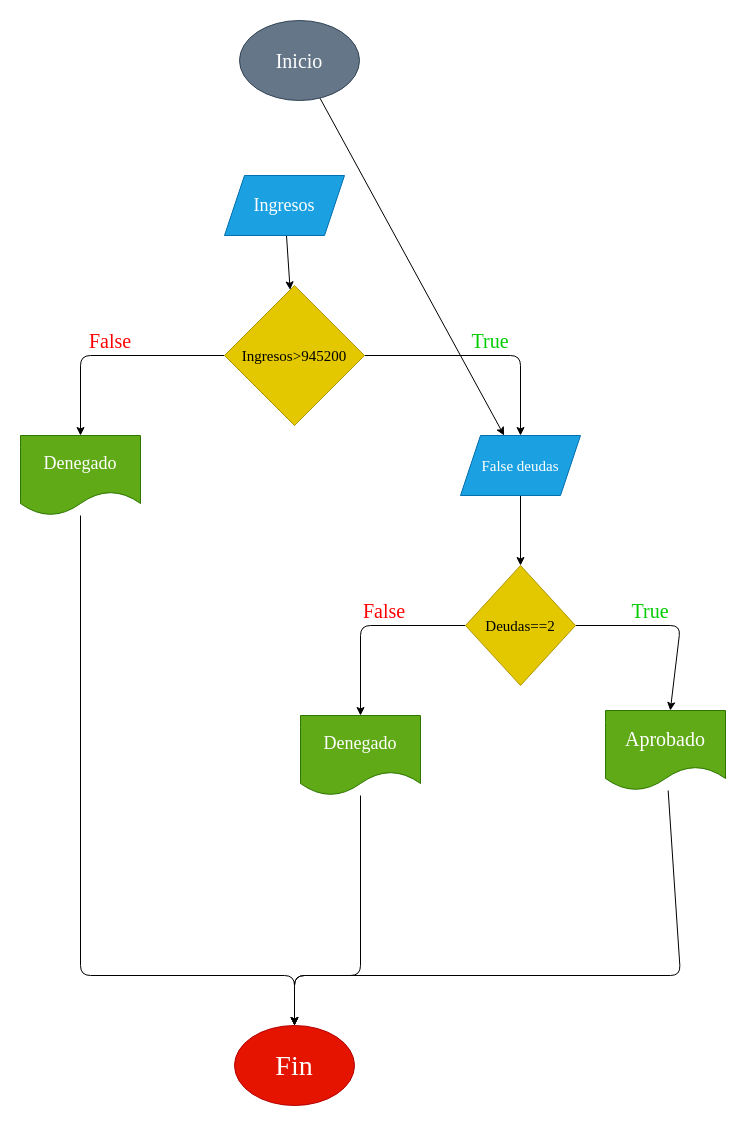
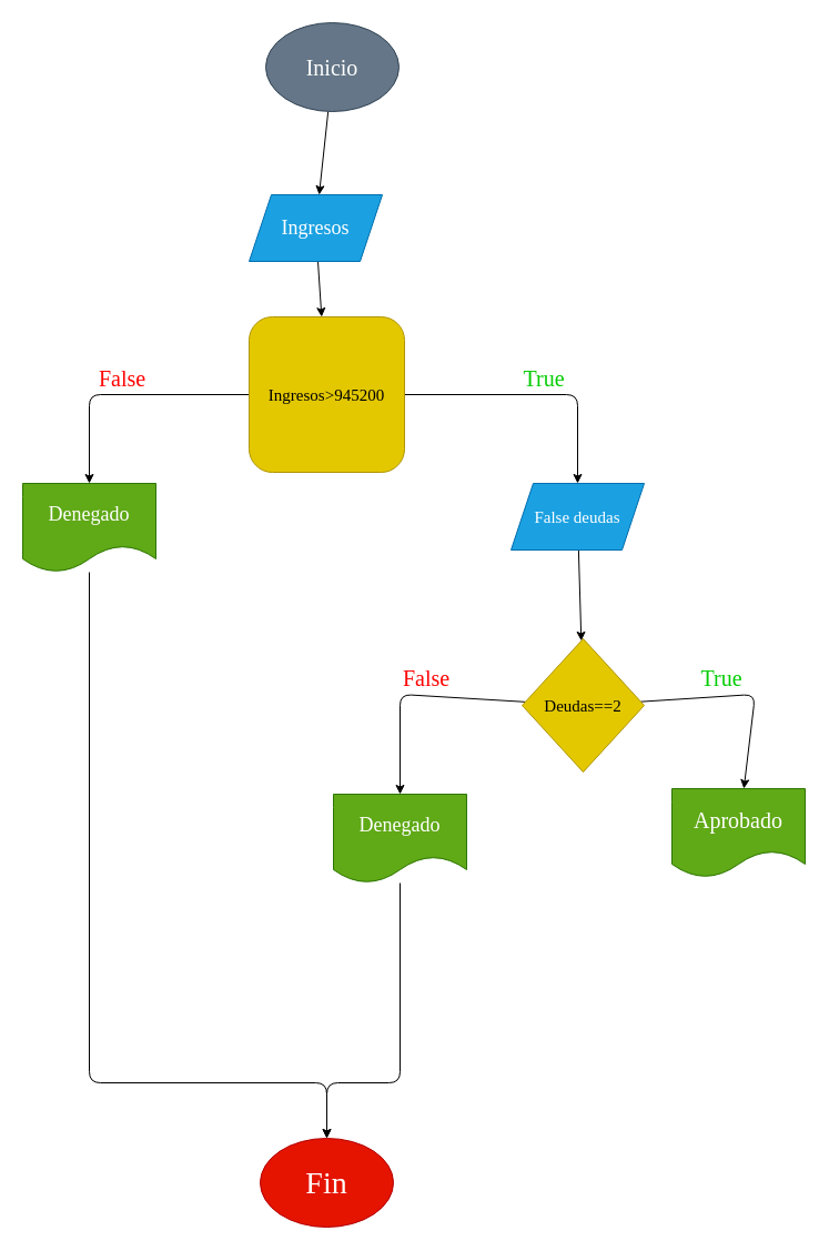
  <mxCell id="0" />
  <mxCell id="1" parent="0" />
- <mxCell id="2" value="" style="edgeStyle=none;html=1;" edge="1" parent="1" source="3" target="12"><mxGeometry relative="1" as="geometry" /></mxCell>
+ <mxCell id="2" value="" style="edgeStyle=none;html=1;" edge="1" parent="1" source="3" target="5"><mxGeometry relative="1" as="geometry" /></mxCell>
  <mxCell id="3" value="Inicio" style="ellipse;whiteSpace=wrap;html=1;fillColor=#647687;strokeColor=#314354;fontColor=#ffffff;fontFamily=Comic Sans MS;fontSize=20;" vertex="1" parent="1"><mxGeometry x="239" y="20" width="120" height="80" as="geometry" /></mxCell>
  <mxCell id="4" value="" style="edgeStyle=none;html=1;" edge="1" parent="1" source="5" target="8"><mxGeometry relative="1" as="geometry" /></mxCell>
  <mxCell id="5" value="Ingresos" style="shape=parallelogram;perimeter=parallelogramPerimeter;whiteSpace=wrap;html=1;fixedSize=1;fillColor=#1ba1e2;fontColor=#ffffff;strokeColor=#006EAF;fontFamily=Comic Sans MS;fontSize=18;" vertex="1" parent="1"><mxGeometry x="224" y="175" width="120" height="60" as="geometry" /></mxCell>
  <mxCell id="6" value="" style="edgeStyle=none;html=1;" edge="1" parent="1" source="8" target="10"><mxGeometry relative="1" as="geometry"><Array as="points"><mxPoint x="80" y="355" /></Array></mxGeometry></mxCell>
  <mxCell id="7" value="" style="edgeStyle=none;html=1;" edge="1" parent="1" source="8" target="12"><mxGeometry relative="1" as="geometry"><Array as="points"><mxPoint x="520" y="355" /></Array></mxGeometry></mxCell>
- <mxCell id="8" value="Ingresos&amp;gt;945200" style="rhombus;whiteSpace=wrap;html=1;fillColor=#e3c800;fontColor=#000000;strokeColor=#B09500;fontSize=15;fontFamily=Comic Sans MS;" vertex="1" parent="1"><mxGeometry x="224" y="285" width="140" height="140" as="geometry" /></mxCell>
+ <mxCell id="8" value="Ingresos&amp;gt;945200" style="whiteSpace=wrap;html=1;fillColor=#e3c800;fontColor=#000000;strokeColor=#B09500;fontSize=15;fontFamily=Comic Sans MS;rounded=1;" vertex="1" parent="1"><mxGeometry x="224" y="285" width="140" height="140" as="geometry" /></mxCell>
  <mxCell id="9" style="edgeStyle=none;html=1;entryX=0.5;entryY=0;entryDx=0;entryDy=0;fontFamily=Comic Sans MS;fontSize=20;" edge="1" parent="1" source="10" target="20"><mxGeometry relative="1" as="geometry"><Array as="points"><mxPoint x="80" y="975" /><mxPoint x="294" y="975" /></Array></mxGeometry></mxCell>
  <mxCell id="10" value="Denegado" style="shape=document;whiteSpace=wrap;html=1;boundedLbl=1;fillColor=#60a917;fontColor=#ffffff;strokeColor=#2D7600;fontSize=18;fontFamily=Comic Sans MS;" vertex="1" parent="1"><mxGeometry x="20" y="435" width="120" height="80" as="geometry" /></mxCell>
  <mxCell id="11" value="" style="edgeStyle=none;html=1;" edge="1" parent="1" source="12" target="15"><mxGeometry relative="1" as="geometry" /></mxCell>
  <mxCell id="12" value="False deudas" style="shape=parallelogram;perimeter=parallelogramPerimeter;whiteSpace=wrap;html=1;fixedSize=1;fillColor=#1ba1e2;fontColor=#ffffff;strokeColor=#006EAF;fontSize=15;fontFamily=Comic Sans MS;" vertex="1" parent="1"><mxGeometry x="460" y="435" width="120" height="60" as="geometry" /></mxCell>
  <mxCell id="13" value="" style="edgeStyle=none;html=1;" edge="1" parent="1" source="15" target="17"><mxGeometry relative="1" as="geometry"><Array as="points"><mxPoint x="360" y="625" /></Array></mxGeometry></mxCell>
  <mxCell id="14" value="" style="edgeStyle=none;html=1;" edge="1" parent="1" source="15" target="19"><mxGeometry relative="1" as="geometry"><Array as="points"><mxPoint x="680" y="625" /></Array></mxGeometry></mxCell>
- <mxCell id="15" value="Deudas==2" style="rhombus;whiteSpace=wrap;html=1;fillColor=#e3c800;fontColor=#000000;strokeColor=#B09500;fontFamily=Comic Sans MS;fontSize=15;" vertex="1" parent="1"><mxGeometry x="465" y="565" width="110" height="120" as="geometry" /></mxCell>
+ <mxCell id="15" value="Deudas==2" style="rhombus;whiteSpace=wrap;html=1;fillColor=#e3c800;fontColor=#000000;strokeColor=#B09500;fontFamily=Comic Sans MS;fontSize=15;" vertex="1" parent="1"><mxGeometry x="470" y="575" width="110" height="120" as="geometry" /></mxCell>
  <mxCell id="16" style="edgeStyle=none;html=1;fontFamily=Comic Sans MS;fontSize=20;" edge="1" parent="1" source="17" target="20"><mxGeometry relative="1" as="geometry"><Array as="points"><mxPoint x="360" y="975" /><mxPoint x="294" y="975" /></Array></mxGeometry></mxCell>
  <mxCell id="17" value="Denegado" style="shape=document;whiteSpace=wrap;html=1;boundedLbl=1;fillColor=#60a917;fontColor=#ffffff;strokeColor=#2D7600;fontFamily=Comic Sans MS;fontSize=18;" vertex="1" parent="1"><mxGeometry x="300" y="715" width="120" height="80" as="geometry" /></mxCell>
- <mxCell id="18" style="edgeStyle=none;html=1;entryX=0.5;entryY=0;entryDx=0;entryDy=0;fontFamily=Comic Sans MS;fontSize=20;" edge="1" parent="1" source="19" target="20"><mxGeometry relative="1" as="geometry"><Array as="points"><mxPoint x="680" y="975" /><mxPoint x="294" y="975" /></Array></mxGeometry></mxCell>
  <mxCell id="19" value="Aprobado" style="shape=document;whiteSpace=wrap;html=1;boundedLbl=1;fillColor=#60a917;fontColor=#ffffff;strokeColor=#2D7600;fontSize=20;fontFamily=Comic Sans MS;" vertex="1" parent="1"><mxGeometry x="605" y="710" width="120" height="80" as="geometry" /></mxCell>
  <mxCell id="20" value="Fin" style="ellipse;whiteSpace=wrap;html=1;fillColor=#e51400;fontColor=#ffffff;strokeColor=#B20000;fontSize=28;fontFamily=Comic Sans MS;" vertex="1" parent="1"><mxGeometry x="234" y="1025" width="120" height="80" as="geometry" /></mxCell>
  <mxCell id="21" value="False" style="text;html=1;strokeColor=none;fillColor=none;align=center;verticalAlign=middle;whiteSpace=wrap;rounded=0;fontFamily=Comic Sans MS;fontSize=20;fontColor=#FF0000;" vertex="1" parent="1"><mxGeometry x="80" y="325" width="60" height="30" as="geometry" /></mxCell>
  <mxCell id="22" value="False" style="text;html=1;strokeColor=none;fillColor=none;align=center;verticalAlign=middle;whiteSpace=wrap;rounded=0;fontFamily=Comic Sans MS;fontSize=20;fontColor=#FF0000;" vertex="1" parent="1"><mxGeometry x="354" y="595" width="60" height="30" as="geometry" /></mxCell>
  <mxCell id="23" value="True" style="text;html=1;strokeColor=none;fillColor=none;align=center;verticalAlign=middle;whiteSpace=wrap;rounded=0;fontFamily=Comic Sans MS;fontSize=20;fontColor=#00CC00;" vertex="1" parent="1"><mxGeometry x="460" y="325" width="60" height="30" as="geometry" /></mxCell>
  <mxCell id="24" value="True" style="text;html=1;strokeColor=none;fillColor=none;align=center;verticalAlign=middle;whiteSpace=wrap;rounded=0;fontFamily=Comic Sans MS;fontSize=20;fontColor=#00CC00;" vertex="1" parent="1"><mxGeometry x="620" y="595" width="60" height="30" as="geometry" /></mxCell>
